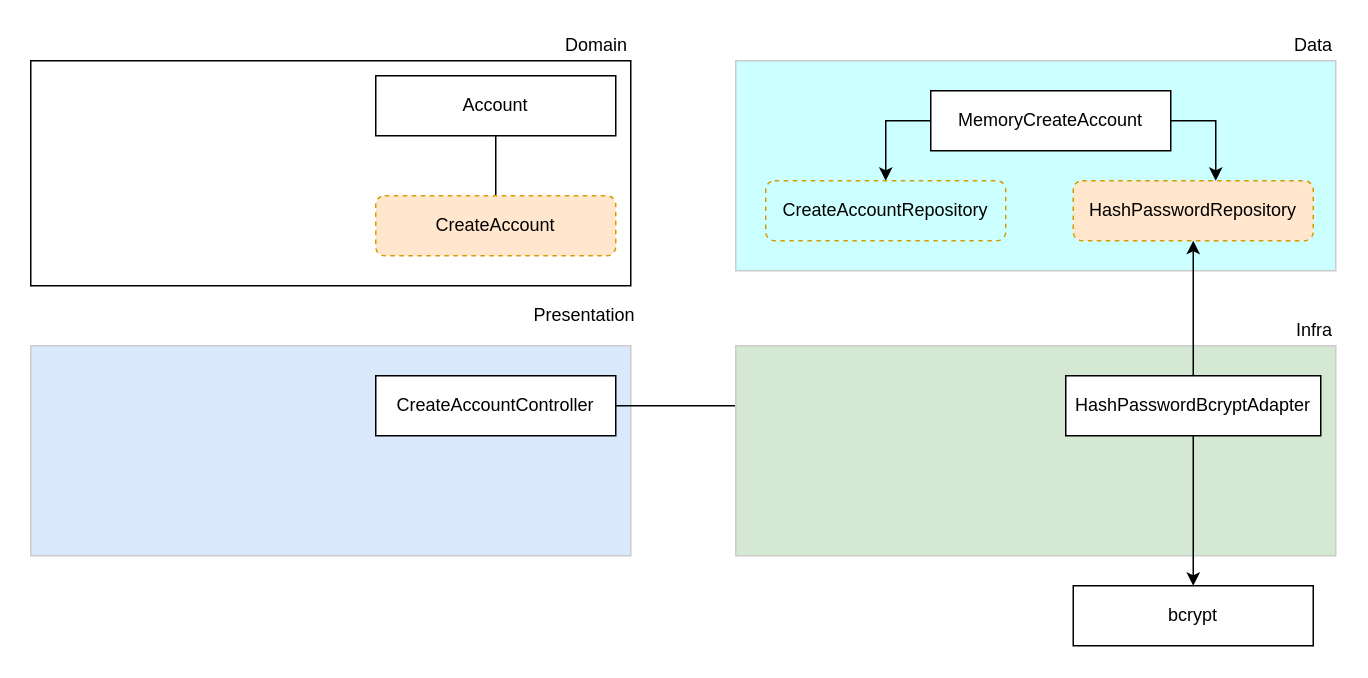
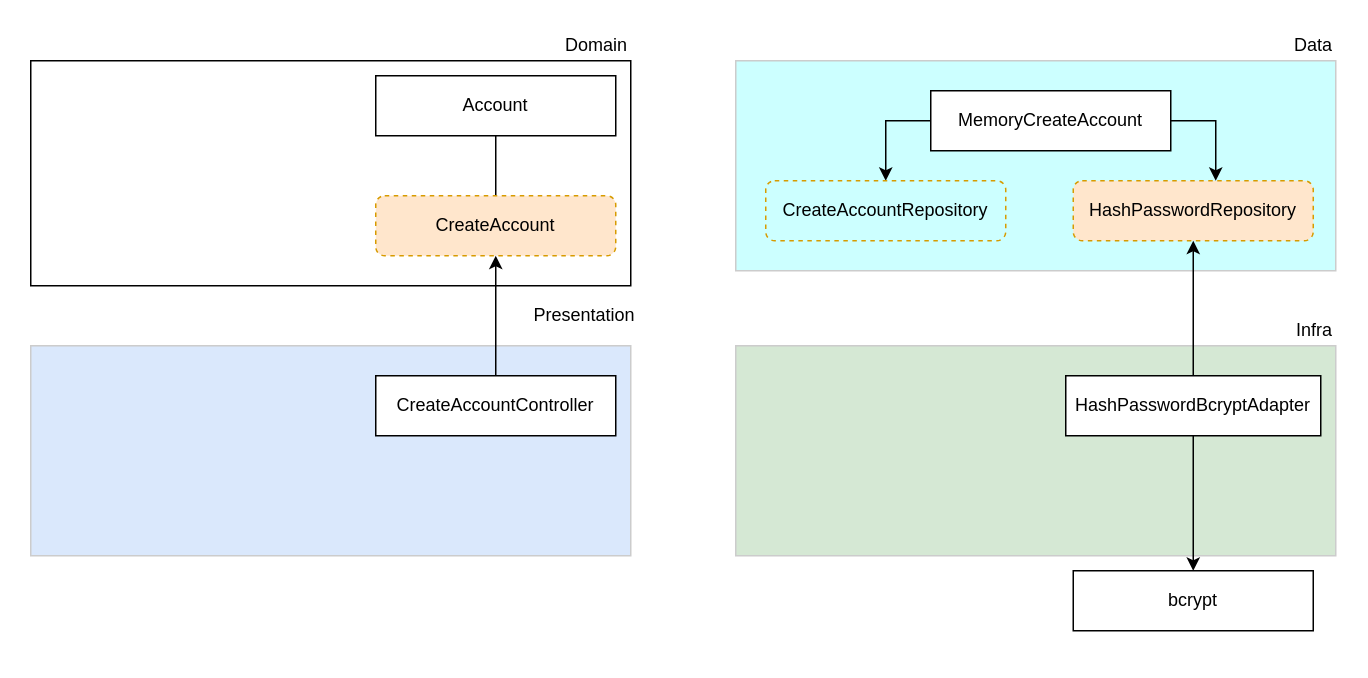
  <mxCell id="0" />
  <mxCell id="1" parent="0" />
  <mxCell id="2" value="" style="rounded=0;whiteSpace=wrap;html=1;labelBackgroundColor=none;fontColor=#ffffff;fillColor=#CCFFFF;strokeColor=#CCCCCC;" vertex="1" parent="1"><mxGeometry x="490" y="40" width="400" height="140" as="geometry" /></mxCell>
  <mxCell id="3" value="" style="rounded=0;whiteSpace=wrap;html=1;labelBackgroundColor=none;" vertex="1" parent="1"><mxGeometry x="20" y="40" width="400" height="150" as="geometry" /></mxCell>
  <mxCell id="4" value="Domain" style="text;html=1;strokeColor=none;fillColor=none;align=right;verticalAlign=middle;whiteSpace=wrap;rounded=0;" vertex="1" parent="1"><mxGeometry x="310" y="20" width="110" height="20" as="geometry" /></mxCell>
  <mxCell id="5" style="edgeStyle=orthogonalEdgeStyle;rounded=0;orthogonalLoop=1;jettySize=auto;html=1;endArrow=none;" edge="1" parent="1" source="6" target="7"><mxGeometry relative="1" as="geometry" /></mxCell>
  <mxCell id="6" value="Account" style="rounded=0;whiteSpace=wrap;html=1;labelBackgroundColor=none;align=center;" vertex="1" parent="1"><mxGeometry x="250" y="50" width="160" height="40" as="geometry" /></mxCell>
  <mxCell id="7" value="CreateAccount" style="rounded=1;whiteSpace=wrap;html=1;labelBackgroundColor=none;align=center;dashed=1;fillColor=#ffe6cc;strokeColor=#d79b00;" vertex="1" parent="1"><mxGeometry x="250" y="130" width="160" height="40" as="geometry" /></mxCell>
  <mxCell id="8" value="" style="rounded=0;whiteSpace=wrap;html=1;labelBackgroundColor=none;fillColor=#dae8fc;strokeColor=#CCCCCC;" vertex="1" parent="1"><mxGeometry x="20" y="230" width="400" height="140" as="geometry" /></mxCell>
  <mxCell id="9" value="Presentation" style="text;html=1;strokeColor=none;fillColor=none;align=right;verticalAlign=middle;whiteSpace=wrap;rounded=0;" vertex="1" parent="1"><mxGeometry x="315" y="200" width="110" height="20" as="geometry" /></mxCell>
- <mxCell id="10" style="edgeStyle=orthogonalEdgeStyle;rounded=0;orthogonalLoop=1;jettySize=auto;html=1;" edge="1" parent="1" source="11" target="19"><mxGeometry relative="1" as="geometry" /></mxCell>
+ <mxCell id="10" style="edgeStyle=orthogonalEdgeStyle;rounded=0;orthogonalLoop=1;jettySize=auto;html=1;" edge="1" parent="1" source="11" target="7"><mxGeometry relative="1" as="geometry" /></mxCell>
  <mxCell id="11" value="CreateAccountController" style="rounded=0;whiteSpace=wrap;html=1;labelBackgroundColor=none;align=center;" vertex="1" parent="1"><mxGeometry x="250" y="250" width="160" height="40" as="geometry" /></mxCell>
  <mxCell id="12" value="Data" style="text;html=1;strokeColor=none;fillColor=none;align=right;verticalAlign=middle;whiteSpace=wrap;rounded=0;" vertex="1" parent="1"><mxGeometry x="780" y="20" width="110" height="20" as="geometry" /></mxCell>
- <mxCell id="13" value="bcrypt" style="rounded=0;whiteSpace=wrap;html=1;labelBackgroundColor=none;align=center;" vertex="1" parent="1"><mxGeometry x="715" y="390" width="160" height="40" as="geometry" /></mxCell>
+ <mxCell id="13" value="bcrypt" style="rounded=0;whiteSpace=wrap;html=1;labelBackgroundColor=none;align=center;" vertex="1" parent="1"><mxGeometry x="715" y="380" width="160" height="40" as="geometry" /></mxCell>
  <mxCell id="14" value="HashPasswordRepository" style="rounded=1;whiteSpace=wrap;html=1;labelBackgroundColor=none;align=center;dashed=1;fillColor=#ffe6cc;strokeColor=#d79b00;" vertex="1" parent="1"><mxGeometry x="715" y="120" width="160" height="40" as="geometry" /></mxCell>
  <mxCell id="15" value="" style="rounded=0;whiteSpace=wrap;html=1;labelBackgroundColor=none;strokeColor=#CCCCCC;fillColor=#D5E8D4;" vertex="1" parent="1"><mxGeometry x="490" y="230" width="400" height="140" as="geometry" /></mxCell>
  <mxCell id="16" value="Infra" style="text;html=1;strokeColor=none;fillColor=none;align=right;verticalAlign=middle;whiteSpace=wrap;rounded=0;" vertex="1" parent="1"><mxGeometry x="780" y="210" width="110" height="20" as="geometry" /></mxCell>
  <mxCell id="17" style="edgeStyle=orthogonalEdgeStyle;rounded=0;orthogonalLoop=1;jettySize=auto;html=1;" edge="1" parent="1" source="19" target="13"><mxGeometry relative="1" as="geometry" /></mxCell>
  <mxCell id="18" style="edgeStyle=orthogonalEdgeStyle;rounded=0;orthogonalLoop=1;jettySize=auto;html=1;" edge="1" parent="1" source="19" target="14"><mxGeometry relative="1" as="geometry"><Array as="points" /></mxGeometry></mxCell>
  <mxCell id="19" value="HashPasswordBcryptAdapter" style="rounded=0;whiteSpace=wrap;html=1;labelBackgroundColor=none;align=center;" vertex="1" parent="1"><mxGeometry x="710" y="250" width="170" height="40" as="geometry" /></mxCell>
  <mxCell id="20" style="edgeStyle=orthogonalEdgeStyle;rounded=0;orthogonalLoop=1;jettySize=auto;html=1;exitX=1;exitY=0.5;exitDx=0;exitDy=0;" edge="1" parent="1" source="22" target="14"><mxGeometry relative="1" as="geometry"><Array as="points"><mxPoint x="810" y="80" /></Array></mxGeometry></mxCell>
  <mxCell id="21" style="edgeStyle=orthogonalEdgeStyle;rounded=0;orthogonalLoop=1;jettySize=auto;html=1;exitX=0;exitY=0.5;exitDx=0;exitDy=0;" edge="1" parent="1" source="22" target="23"><mxGeometry relative="1" as="geometry" /></mxCell>
  <mxCell id="22" value="MemoryCreateAccount" style="rounded=0;whiteSpace=wrap;html=1;labelBackgroundColor=none;align=center;" vertex="1" parent="1"><mxGeometry x="620" y="60" width="160" height="40" as="geometry" /></mxCell>
  <mxCell id="23" value="CreateAccountRepository" style="rounded=1;whiteSpace=wrap;html=1;labelBackgroundColor=none;align=center;dashed=1;fillColor=#ccffff;strokeColor=#d79b00;" vertex="1" parent="1"><mxGeometry x="510" y="120" width="160" height="40" as="geometry" /></mxCell>
